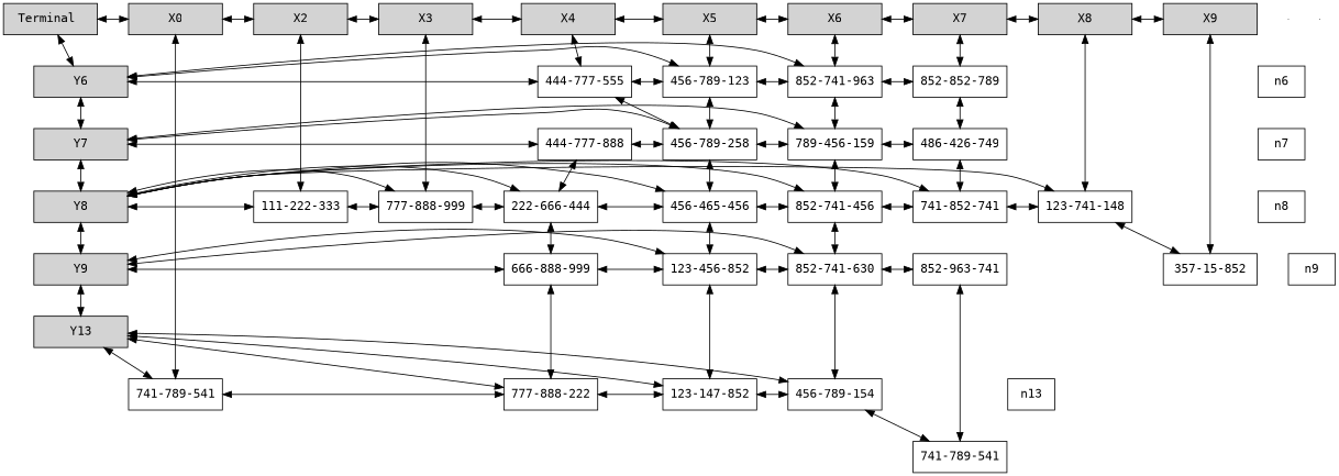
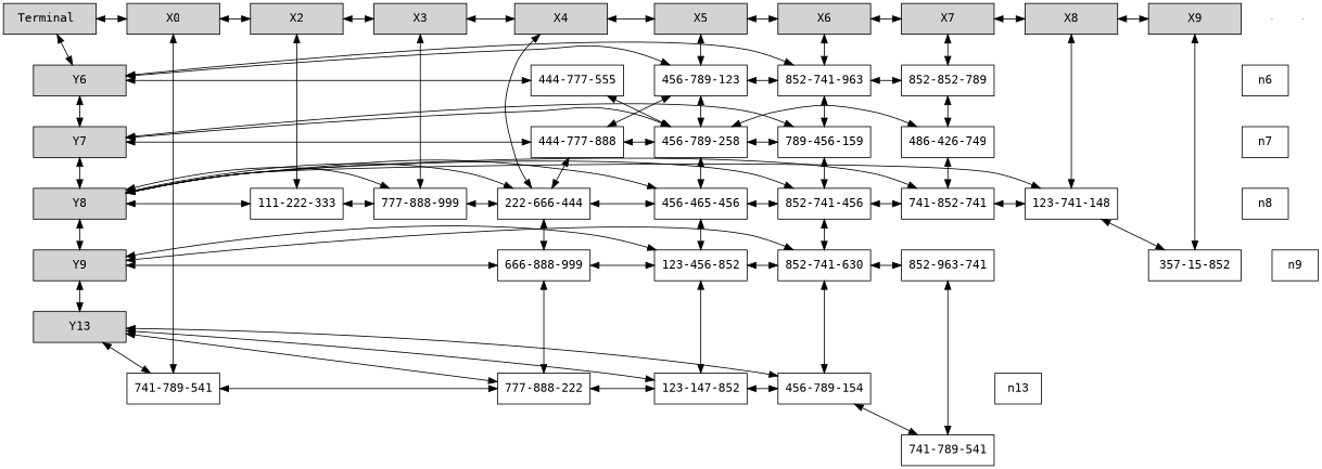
  digraph {
    fontname="DejaVu Sans Mono"
    nodesep=0.5
    node [fontname="DejaVu Sans Mono" group=0 shape=box]
    edge [dir=both fontname="DejaVu Sans Mono"]
    n46 [group=4 label="444-777-555" width=1.5]
    n6 [group=""]
    Y6 [style=filled width=1.5]
    n56 [group=5 label="456-789-123" width=1.5]
    n66 [group=6 label="852-741-963" width=1.5]
    n76 [group=7 label="852-852-789" width=1.5]
    n47 [group=4 label="444-777-888" width=1.5]
    n7 [group=""]
    Y7 [style=filled width=1.5]
    n57 [group=5 label="456-789-258" width=1.5]
    n67 [group=6 label="789-456-159" width=1.5]
    n8 [group=""]
    n48 [group=4 label="222-666-444" width=1.5]
    n77 [group=7 label="486-426-749" width=1.5]
    n28 [group=2 label="111-222-333" width=1.5]
    n38 [group=3 label="777-888-999" width=1.5]
    Y8 [style=filled width=1.5]
    n58 [group=5 label="456-465-456" width=1.5]
    n68 [group=6 label="852-741-456" width=1.5]
    n78 [group=7 label="741-852-741" width=1.5]
    n88 [group=8 label="123-741-148" width=1.5]
    n13 [group=""]
    n613 [group=6 label="456-789-154" width=1.5]
    n49 [group=4 label="666-888-999" width=1.5]
    n9 [group=""]
    Y9 [style=filled width=1.5]
    n59 [group=5 label="123-456-852" width=1.5]
    n69 [group=6 label="852-741-630" width=1.5]
    n79 [group=7 label="852-963-741" width=1.5]
    n013 [label="741-789-541" width=1.5]
    n413 [group=4 label="777-888-222" width=1.5]
    n513 [group=5 label="123-147-852" width=1.5]
    Terminal [label="Terminal " style=filled width=1.5]
    X0 [style=filled width=1.5]
    X2 [group=2 style=filled width=1.5]
    X3 [group=3 style=filled width=1.5]
    X4 [group=4 style=filled width=1.5]
    X5 [group=5 style=filled width=1.5]
    X6 [group=6 style=filled width=1.5]
    X7 [group=7 style=filled width=1.5]
    X8 [group=8 style=filled width=1.5]
    X9 [group=9 style=filled width=1.5]
    n98 [group=9 label="357-15-852" width=1.5]
    Y13 [style=filled width=1.5]
    n713 [group=7 label="741-789-541" width=1.5]
    e0 [shape=point width=0 group=""]
    e1 [shape=point width=0 group=""]
    subgraph sub_1 {
      rank=same
      n46
      n6
    }
    subgraph sub_2 {
      rank=same
      n46
      Y6
    }
    subgraph sub_3 {
      rank=same
      n6
      n56
    }
    subgraph sub_4 {
      rank=same
      Y6
      n56
    }
    subgraph sub_5 {
      rank=same
      n6
      n66
    }
    subgraph sub_6 {
      rank=same
      Y6
      n66
    }
    subgraph sub_7 {
      rank=same
      Y6
      n76
    }
    subgraph sub_8 {
      rank=same
      n47
      n7
    }
    subgraph sub_9 {
      rank=same
      n47
      Y7
    }
    subgraph sub_10 {
      rank=same
      n7
      n57
    }
    subgraph sub_11 {
      rank=same
      Y7
      n57
    }
    subgraph sub_12 {
      rank=same
      n7
      n67
    }
    subgraph sub_13 {
      rank=same
      Y7
      n67
    }
    subgraph sub_14 {
      rank=same
      n8
      n48
    }
    subgraph sub_15 {
      rank=same
      Y7
      n77
    }
    subgraph sub_16 {
      rank=same
      n8
      n28
    }
    subgraph sub_17 {
      rank=same
      n8
      n38
    }
    subgraph sub_18 {
      rank=same
      n48
      Y8
    }
    subgraph sub_19 {
      rank=same
      n8
      n58
    }
    subgraph sub_20 {
      rank=same
      Y8
      n58
    }
    subgraph sub_21 {
      rank=same
      n8
      n68
    }
    subgraph sub_22 {
      rank=same
      Y8
      n68
    }
    subgraph sub_23 {
      rank=same
      n8
      n78
    }
    subgraph sub_24 {
      rank=same
      Y8
      n78
    }
    subgraph sub_25 {
      rank=same
      n8
      n88
    }
    subgraph sub_26 {
      rank=same
      n13
      n613
    }
    subgraph sub_27 {
      rank=same
      n49
      n9
    }
    subgraph sub_28 {
      rank=same
      n49
      Y9
    }
    subgraph sub_29 {
      rank=same
      n9
      n59
    }
    subgraph sub_30 {
      rank=same
      Y9
      n59
    }
    subgraph sub_31 {
      rank=same
      n9
      n69
    }
    subgraph sub_32 {
      rank=same
      Y9
      n69
    }
    subgraph sub_33 {
      rank=same
      Y9
      n79
    }
    subgraph sub_34 {
      rank=same
      n13
      n013
    }
    subgraph sub_35 {
      rank=same
      n13
      n413
    }
    subgraph sub_36 {
      rank=same
      n13
      n513
    }
    subgraph sub_37 {
      rank=same
      Terminal
      X0
    }
    subgraph sub_38 {
      rank=same
      X0
      X2
    }
    subgraph sub_39 {
      rank=same
      X2
      X3
    }
    subgraph sub_40 {
      rank=same
      X3
      X4
    }
    subgraph sub_41 {
      rank=same
      X4
      X5
    }
    subgraph sub_42 {
      rank=same
      X5
      X6
    }
    subgraph sub_43 {
      rank=same
      X6
      X7
    }
    subgraph sub_44 {
      rank=same
      X7
      X8
    }
    subgraph sub_45 {
      rank=same
      X8
      X9
    }
-   n46 -> n56
+   n47 -> n56
    n46 -> n57
    Y6 -> n46
    Y6 -> n56
    Y6 -> n66
    Y6 -> Y7
    n56 -> n66
    n56 -> n57
    n66 -> n76
    n66 -> n67
    n76 -> n77
    n47 -> n57
    n47 -> n48
    Y7 -> n47
    Y7 -> n57
    Y7 -> n67
    Y7 -> Y8
    n57 -> n67
    n57 -> n58
-   n67 -> n77
+   n57 -> n77
    n67 -> n68
    n48 -> n58
    n48 -> n49
    n77 -> n78
    n28 -> n38
    n38 -> n48
    Y8 -> n48
    Y8 -> n28
    Y8 -> n38
    Y8 -> n58
    Y8 -> n68
    Y8 -> n78
    Y8 -> n88
    Y8 -> Y9
    n58 -> n68
    n58 -> n59
    n68 -> n78
    n68 -> n69
    n78 -> n88
    n88 -> n98
    n613 -> n713
    n49 -> n59
    n49 -> n413
    Y9 -> n49
    Y9 -> n59
    Y9 -> n69
    Y9 -> Y13
    n59 -> n69
    n59 -> n513
    n69 -> n613
    n69 -> n79
    n79 -> n713
    n013 -> n413
    n413 -> n513
    n513 -> n613
    Terminal -> Y6
    Terminal -> X0
    X0 -> n013
    X0 -> X2
    X2 -> n28
    X2 -> X3
    X3 -> n38
    X3 -> X4
-   X4 -> n46
+   X4 -> n48
    X4 -> X5
    X5 -> n56
    X5 -> X6
    X6 -> n66
    X6 -> X7
    X7 -> n76
    X7 -> X8
    X8 -> n88
    X8 -> X9
    X9 -> n98
    Y13 -> n613
    Y13 -> n013
    Y13 -> n413
    Y13 -> n513
  }
